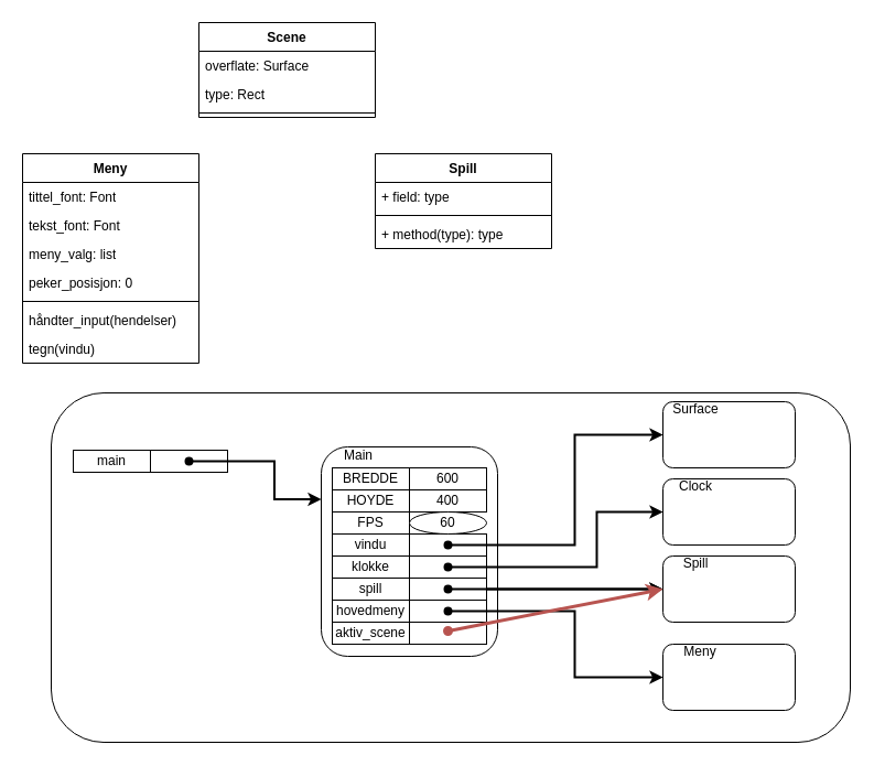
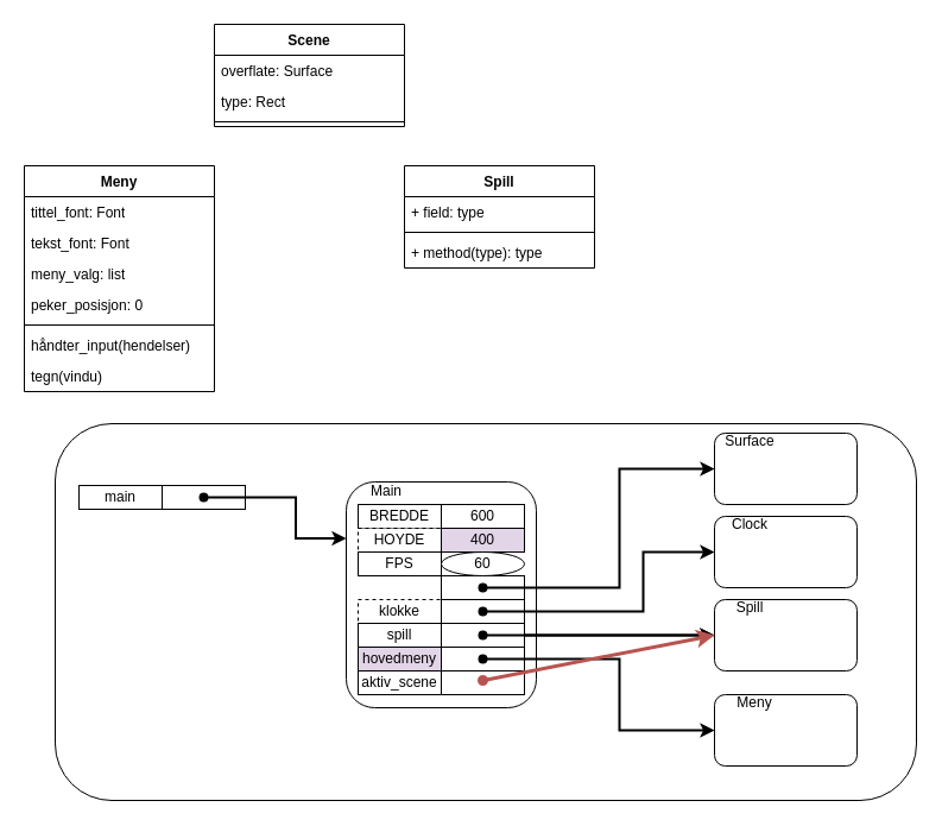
  <mxCell id="0" />
  <mxCell id="1" parent="0" />
  <mxCell id="2" value="" style="rounded=1;whiteSpace=wrap;html=1;" vertex="1" parent="1"><mxGeometry x="46" y="356" width="725" height="317" as="geometry" /></mxCell>
  <mxCell id="3" value="Meny" style="swimlane;fontStyle=1;align=center;verticalAlign=top;childLayout=stackLayout;horizontal=1;startSize=26;horizontalStack=0;resizeParent=1;resizeParentMax=0;resizeLast=0;collapsible=1;marginBottom=0;whiteSpace=wrap;html=1;" parent="1" vertex="1"><mxGeometry x="20" y="139" width="160" height="190" as="geometry" /></mxCell>
  <mxCell id="4" value="tittel_font: Font" style="text;strokeColor=none;fillColor=none;align=left;verticalAlign=top;spacingLeft=4;spacingRight=4;overflow=hidden;rotatable=0;points=[[0,0.5],[1,0.5]];portConstraint=eastwest;whiteSpace=wrap;html=1;" parent="3" vertex="1"><mxGeometry y="26" width="160" height="26" as="geometry" /></mxCell>
  <mxCell id="5" value="tekst_font: Font" style="text;strokeColor=none;fillColor=none;align=left;verticalAlign=top;spacingLeft=4;spacingRight=4;overflow=hidden;rotatable=0;points=[[0,0.5],[1,0.5]];portConstraint=eastwest;whiteSpace=wrap;html=1;" parent="3" vertex="1"><mxGeometry y="52" width="160" height="26" as="geometry" /></mxCell>
  <mxCell id="6" value="meny_valg: list" style="text;strokeColor=none;fillColor=none;align=left;verticalAlign=top;spacingLeft=4;spacingRight=4;overflow=hidden;rotatable=0;points=[[0,0.5],[1,0.5]];portConstraint=eastwest;whiteSpace=wrap;html=1;" parent="3" vertex="1"><mxGeometry y="78" width="160" height="26" as="geometry" /></mxCell>
  <mxCell id="7" value="peker_posisjon: 0" style="text;strokeColor=none;fillColor=none;align=left;verticalAlign=top;spacingLeft=4;spacingRight=4;overflow=hidden;rotatable=0;points=[[0,0.5],[1,0.5]];portConstraint=eastwest;whiteSpace=wrap;html=1;" parent="3" vertex="1"><mxGeometry y="104" width="160" height="26" as="geometry" /></mxCell>
  <mxCell id="8" value="" style="line;strokeWidth=1;fillColor=none;align=left;verticalAlign=middle;spacingTop=-1;spacingLeft=3;spacingRight=3;rotatable=0;labelPosition=right;points=[];portConstraint=eastwest;strokeColor=inherit;" parent="3" vertex="1"><mxGeometry y="130" width="160" height="8" as="geometry" /></mxCell>
  <mxCell id="9" value="håndter_input(hendelser)" style="text;strokeColor=none;fillColor=none;align=left;verticalAlign=top;spacingLeft=4;spacingRight=4;overflow=hidden;rotatable=0;points=[[0,0.5],[1,0.5]];portConstraint=eastwest;whiteSpace=wrap;html=1;" parent="3" vertex="1"><mxGeometry y="138" width="160" height="26" as="geometry" /></mxCell>
  <mxCell id="10" value="tegn(vindu)" style="text;strokeColor=none;fillColor=none;align=left;verticalAlign=top;spacingLeft=4;spacingRight=4;overflow=hidden;rotatable=0;points=[[0,0.5],[1,0.5]];portConstraint=eastwest;whiteSpace=wrap;html=1;" parent="3" vertex="1"><mxGeometry y="164" width="160" height="26" as="geometry" /></mxCell>
  <mxCell id="11" value="Scene" style="swimlane;fontStyle=1;align=center;verticalAlign=top;childLayout=stackLayout;horizontal=1;startSize=26;horizontalStack=0;resizeParent=1;resizeParentMax=0;resizeLast=0;collapsible=1;marginBottom=0;whiteSpace=wrap;html=1;" parent="1" vertex="1"><mxGeometry x="180" y="20" width="160" height="86" as="geometry" /></mxCell>
  <mxCell id="12" value="overflate: Surface" style="text;strokeColor=none;fillColor=none;align=left;verticalAlign=top;spacingLeft=4;spacingRight=4;overflow=hidden;rotatable=0;points=[[0,0.5],[1,0.5]];portConstraint=eastwest;whiteSpace=wrap;html=1;" parent="11" vertex="1"><mxGeometry y="26" width="160" height="26" as="geometry" /></mxCell>
  <mxCell id="13" value="type: Rect" style="text;strokeColor=none;fillColor=none;align=left;verticalAlign=top;spacingLeft=4;spacingRight=4;overflow=hidden;rotatable=0;points=[[0,0.5],[1,0.5]];portConstraint=eastwest;whiteSpace=wrap;html=1;" parent="11" vertex="1"><mxGeometry y="52" width="160" height="26" as="geometry" /></mxCell>
  <mxCell id="14" value="" style="line;strokeWidth=1;fillColor=none;align=left;verticalAlign=middle;spacingTop=-1;spacingLeft=3;spacingRight=3;rotatable=0;labelPosition=right;points=[];portConstraint=eastwest;strokeColor=inherit;" parent="11" vertex="1"><mxGeometry y="78" width="160" height="8" as="geometry" /></mxCell>
  <mxCell id="15" value="Spill" style="swimlane;fontStyle=1;align=center;verticalAlign=top;childLayout=stackLayout;horizontal=1;startSize=26;horizontalStack=0;resizeParent=1;resizeParentMax=0;resizeLast=0;collapsible=1;marginBottom=0;whiteSpace=wrap;html=1;" parent="1" vertex="1"><mxGeometry x="340" y="139" width="160" height="86" as="geometry" /></mxCell>
  <mxCell id="16" value="+ field: type" style="text;strokeColor=none;fillColor=none;align=left;verticalAlign=top;spacingLeft=4;spacingRight=4;overflow=hidden;rotatable=0;points=[[0,0.5],[1,0.5]];portConstraint=eastwest;whiteSpace=wrap;html=1;" parent="15" vertex="1"><mxGeometry y="26" width="160" height="26" as="geometry" /></mxCell>
  <mxCell id="17" value="" style="line;strokeWidth=1;fillColor=none;align=left;verticalAlign=middle;spacingTop=-1;spacingLeft=3;spacingRight=3;rotatable=0;labelPosition=right;points=[];portConstraint=eastwest;strokeColor=inherit;" parent="15" vertex="1"><mxGeometry y="52" width="160" height="8" as="geometry" /></mxCell>
  <mxCell id="18" value="+ method(type): type" style="text;strokeColor=none;fillColor=none;align=left;verticalAlign=top;spacingLeft=4;spacingRight=4;overflow=hidden;rotatable=0;points=[[0,0.5],[1,0.5]];portConstraint=eastwest;whiteSpace=wrap;html=1;" parent="15" vertex="1"><mxGeometry y="60" width="160" height="26" as="geometry" /></mxCell>
  <mxCell id="19" value="" style="rounded=1;whiteSpace=wrap;html=1;" parent="1" vertex="1"><mxGeometry x="291" y="405" width="160" height="190" as="geometry" /></mxCell>
  <mxCell id="20" value="Main" style="text;html=1;strokeColor=none;fillColor=none;align=center;verticalAlign=middle;whiteSpace=wrap;rounded=0;" parent="1" vertex="1"><mxGeometry x="295" y="398" width="60" height="30" as="geometry" /></mxCell>
  <mxCell id="21" value="BREDDE" style="rounded=0;whiteSpace=wrap;html=1;" parent="1" vertex="1"><mxGeometry x="301" y="424" width="70" height="20" as="geometry" /></mxCell>
- <mxCell id="22" value="HOYDE" style="rounded=0;whiteSpace=wrap;html=1;" parent="1" vertex="1"><mxGeometry x="301" y="444" width="70" height="20" as="geometry" /></mxCell>
- <mxCell id="23" value="vindu" style="rounded=0;whiteSpace=wrap;html=1;" parent="1" vertex="1"><mxGeometry x="301" y="484" width="70" height="20" as="geometry" /></mxCell>
+ <mxCell id="22" value="HOYDE" style="rounded=0;whiteSpace=wrap;html=1;dashed=1;" parent="1" vertex="1"><mxGeometry x="301" y="444" width="70" height="20" as="geometry" /></mxCell>
  <mxCell id="24" value="600" style="rounded=0;whiteSpace=wrap;html=1;" parent="1" vertex="1"><mxGeometry x="371" y="424" width="70" height="20" as="geometry" /></mxCell>
- <mxCell id="25" value="400" style="rounded=0;whiteSpace=wrap;html=1;" parent="1" vertex="1"><mxGeometry x="371" y="444" width="70" height="20" as="geometry" /></mxCell>
+ <mxCell id="25" value="400" style="rounded=0;whiteSpace=wrap;html=1;fillColor=#e1d5e7;" parent="1" vertex="1"><mxGeometry x="371" y="444" width="70" height="20" as="geometry" /></mxCell>
  <mxCell id="26" value="" style="rounded=0;whiteSpace=wrap;html=1;" parent="1" vertex="1"><mxGeometry x="371" y="484" width="70" height="20" as="geometry" /></mxCell>
- <mxCell id="27" value="klokke" style="rounded=0;whiteSpace=wrap;html=1;" parent="1" vertex="1"><mxGeometry x="301" y="504" width="70" height="20" as="geometry" /></mxCell>
+ <mxCell id="27" value="klokke" style="rounded=0;whiteSpace=wrap;html=1;dashed=1;" parent="1" vertex="1"><mxGeometry x="301" y="504" width="70" height="20" as="geometry" /></mxCell>
  <mxCell id="28" value="" style="rounded=0;whiteSpace=wrap;html=1;" parent="1" vertex="1"><mxGeometry x="371" y="504" width="70" height="20" as="geometry" /></mxCell>
  <mxCell id="29" value="spill" style="rounded=0;whiteSpace=wrap;html=1;" parent="1" vertex="1"><mxGeometry x="301" y="524" width="70" height="20" as="geometry" /></mxCell>
  <mxCell id="30" value="" style="rounded=0;whiteSpace=wrap;html=1;" parent="1" vertex="1"><mxGeometry x="371" y="524" width="70" height="20" as="geometry" /></mxCell>
- <mxCell id="31" value="hovedmeny" style="rounded=0;whiteSpace=wrap;html=1;" parent="1" vertex="1"><mxGeometry x="301" y="544" width="70" height="20" as="geometry" /></mxCell>
+ <mxCell id="31" value="hovedmeny" style="rounded=0;whiteSpace=wrap;html=1;fillColor=#e1d5e7;" parent="1" vertex="1"><mxGeometry x="301" y="544" width="70" height="20" as="geometry" /></mxCell>
  <mxCell id="32" value="" style="rounded=0;whiteSpace=wrap;html=1;" parent="1" vertex="1"><mxGeometry x="371" y="544" width="70" height="20" as="geometry" /></mxCell>
  <mxCell id="33" value="aktiv_scene" style="rounded=0;whiteSpace=wrap;html=1;" parent="1" vertex="1"><mxGeometry x="301" y="564" width="70" height="20" as="geometry" /></mxCell>
  <mxCell id="34" value="" style="rounded=0;whiteSpace=wrap;html=1;" parent="1" vertex="1"><mxGeometry x="371" y="564" width="70" height="20" as="geometry" /></mxCell>
  <mxCell id="35" value="FPS" style="rounded=0;whiteSpace=wrap;html=1;" parent="1" vertex="1"><mxGeometry x="301" y="464" width="70" height="20" as="geometry" /></mxCell>
  <mxCell id="36" value="60" style="ellipse;whiteSpace=wrap;html=1;" parent="1" vertex="1"><mxGeometry x="371" y="464" width="70" height="20" as="geometry" /></mxCell>
  <mxCell id="37" value="" style="rounded=1;whiteSpace=wrap;html=1;" parent="1" vertex="1"><mxGeometry x="601" y="364" width="120" height="60" as="geometry" /></mxCell>
  <mxCell id="38" value="Surface" style="text;html=1;strokeColor=none;fillColor=none;align=center;verticalAlign=middle;whiteSpace=wrap;rounded=0;" parent="1" vertex="1"><mxGeometry x="601" y="356" width="60" height="30" as="geometry" /></mxCell>
  <mxCell id="39" value="" style="rounded=1;whiteSpace=wrap;html=1;" parent="1" vertex="1"><mxGeometry x="601" y="434" width="120" height="60" as="geometry" /></mxCell>
  <mxCell id="40" value="Clock" style="text;html=1;strokeColor=none;fillColor=none;align=center;verticalAlign=middle;whiteSpace=wrap;rounded=0;" parent="1" vertex="1"><mxGeometry x="601" y="426" width="60" height="30" as="geometry" /></mxCell>
  <mxCell id="41" value="" style="rounded=1;whiteSpace=wrap;html=1;" parent="1" vertex="1"><mxGeometry x="601" y="504" width="120" height="60" as="geometry" /></mxCell>
  <mxCell id="42" value="Spill" style="text;html=1;strokeColor=none;fillColor=none;align=center;verticalAlign=middle;whiteSpace=wrap;rounded=0;" parent="1" vertex="1"><mxGeometry x="601" y="496" width="60" height="30" as="geometry" /></mxCell>
  <mxCell id="43" value="" style="rounded=1;whiteSpace=wrap;html=1;" parent="1" vertex="1"><mxGeometry x="601" y="584" width="120" height="60" as="geometry" /></mxCell>
  <mxCell id="44" value="Meny" style="text;html=1;strokeColor=none;fillColor=none;align=center;verticalAlign=middle;whiteSpace=wrap;rounded=0;" parent="1" vertex="1"><mxGeometry x="601" y="576" width="68" height="30" as="geometry" /></mxCell>
  <mxCell id="45" value="" style="endArrow=classic;html=1;rounded=0;edgeStyle=orthogonalEdgeStyle;entryX=0;entryY=0.5;entryDx=0;entryDy=0;strokeWidth=2;" parent="1" source="30" target="41" edge="1"><mxGeometry width="50" height="50" relative="1" as="geometry"><mxPoint x="505" y="564" as="sourcePoint" /><mxPoint x="555" y="514" as="targetPoint" /></mxGeometry></mxCell>
  <mxCell id="46" value="" style="endArrow=classic;html=1;rounded=0;edgeStyle=orthogonalEdgeStyle;exitX=0.5;exitY=0.498;exitDx=0;exitDy=0;entryX=0;entryY=0.5;entryDx=0;entryDy=0;strokeWidth=2;exitPerimeter=0;startArrow=oval;startFill=1;" parent="1" source="28" target="39" edge="1"><mxGeometry width="50" height="50" relative="1" as="geometry"><mxPoint x="451" y="504" as="sourcePoint" /><mxPoint x="611" y="404" as="targetPoint" /><Array as="points"><mxPoint x="541" y="514" /><mxPoint x="541" y="464" /></Array></mxGeometry></mxCell>
  <mxCell id="47" value="" style="endArrow=classic;html=1;rounded=0;edgeStyle=orthogonalEdgeStyle;entryX=0;entryY=0.5;entryDx=0;entryDy=0;strokeWidth=2;exitX=0.5;exitY=0.498;exitDx=0;exitDy=0;exitPerimeter=0;startArrow=oval;startFill=1;" parent="1" source="26" target="37" edge="1"><mxGeometry width="50" height="50" relative="1" as="geometry"><mxPoint x="461" y="483.52" as="sourcePoint" /><mxPoint x="621" y="468.52" as="targetPoint" /></mxGeometry></mxCell>
  <mxCell id="48" value="" style="endArrow=classic;html=1;rounded=0;edgeStyle=orthogonalEdgeStyle;entryX=0;entryY=0.5;entryDx=0;entryDy=0;strokeWidth=2;exitX=0.5;exitY=0.5;exitDx=0;exitDy=0;exitPerimeter=0;startArrow=oval;startFill=1;" parent="1" source="30" target="41" edge="1"><mxGeometry width="50" height="50" relative="1" as="geometry"><mxPoint x="505" y="564" as="sourcePoint" /><mxPoint x="555" y="514" as="targetPoint" /></mxGeometry></mxCell>
  <mxCell id="49" value="" style="endArrow=classic;html=1;rounded=0;edgeStyle=orthogonalEdgeStyle;exitX=0.5;exitY=0.498;exitDx=0;exitDy=0;entryX=0;entryY=0.5;entryDx=0;entryDy=0;strokeWidth=2;exitPerimeter=0;startArrow=oval;startFill=1;" parent="1" source="32" target="43" edge="1"><mxGeometry width="50" height="50" relative="1" as="geometry"><mxPoint x="571" y="585" as="sourcePoint" /><mxPoint x="621" y="535" as="targetPoint" /></mxGeometry></mxCell>
  <mxCell id="50" value="" style="endArrow=classic;html=1;rounded=0;exitX=0.5;exitY=0.4;exitDx=0;exitDy=0;entryX=0;entryY=0.5;entryDx=0;entryDy=0;fillColor=#f8cecc;strokeColor=#b85450;strokeWidth=3;exitPerimeter=0;startArrow=oval;startFill=1;" parent="1" source="34" target="41" edge="1"><mxGeometry width="50" height="50" relative="1" as="geometry"><mxPoint x="571" y="585" as="sourcePoint" /><mxPoint x="621" y="535" as="targetPoint" /></mxGeometry></mxCell>
  <mxCell id="51" value="main" style="rounded=0;whiteSpace=wrap;html=1;" vertex="1" parent="1"><mxGeometry x="66" y="408" width="70" height="20" as="geometry" /></mxCell>
  <mxCell id="52" value="" style="rounded=0;whiteSpace=wrap;html=1;" vertex="1" parent="1"><mxGeometry x="136" y="408" width="70" height="20" as="geometry" /></mxCell>
  <mxCell id="53" value="" style="endArrow=classic;html=1;rounded=0;exitX=0.5;exitY=0.5;exitDx=0;exitDy=0;exitPerimeter=0;entryX=0;entryY=0.25;entryDx=0;entryDy=0;startArrow=oval;startFill=1;fillColor=#f8cecc;strokeColor=#000000;strokeWidth=2;edgeStyle=orthogonalEdgeStyle;" edge="1" parent="1" source="52" target="19"><mxGeometry width="50" height="50" relative="1" as="geometry"><mxPoint x="743" y="188" as="sourcePoint" /><mxPoint x="793" y="138" as="targetPoint" /></mxGeometry></mxCell>
